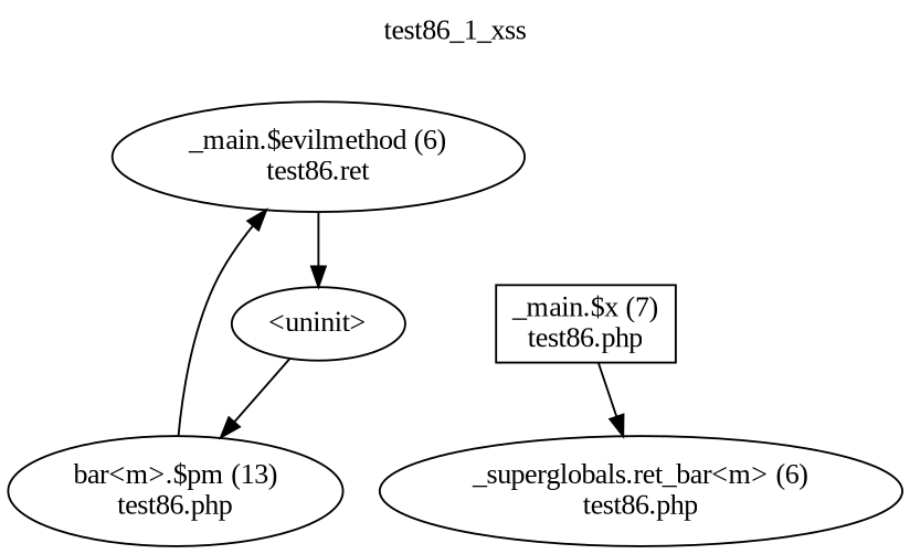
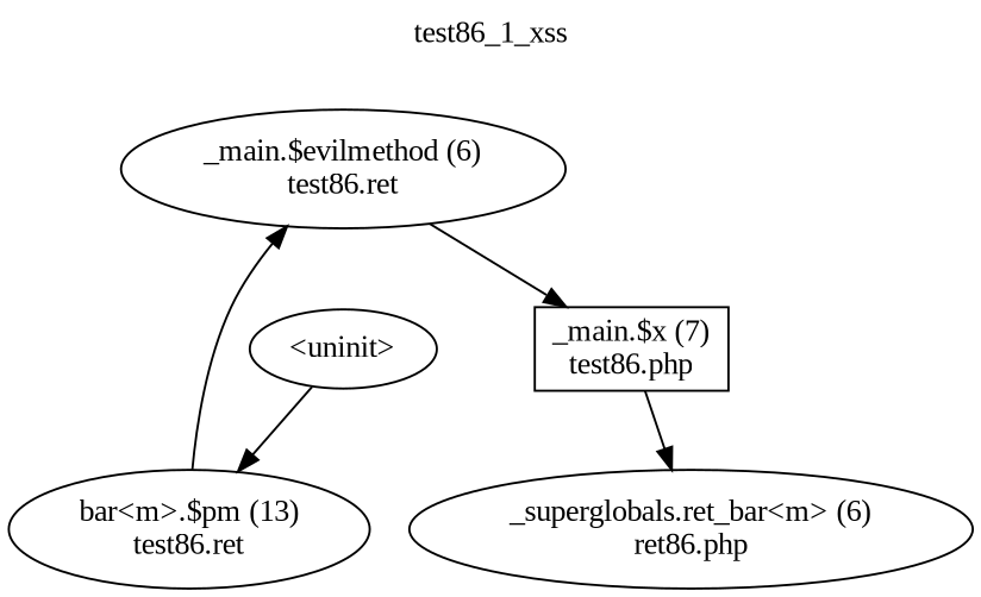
  digraph {
    fontname="Liberation Serif"
    label=test86_1_xss
    labelloc=t
    node [fontname="Liberation Serif" shape=ellipse]
    edge [fontname="Liberation Serif"]
    n1 [label="_main.$x (7)\ntest86.php" shape=box]
-   n2 [label="_superglobals.ret_bar<m> (6)\ntest86.php"]
-   n3 [label="bar<m>.$pm (13)\ntest86.php"]
+   n2 [label="_superglobals.ret_bar<m> (6)\nret86.php"]
+   n3 [label="bar<m>.$pm (13)\ntest86.ret"]
    n4 [label="_main.$evilmethod (6)\ntest86.ret"]
    n5 [label="<uninit>"]
    n1 -> n2
    n3 -> n4
-   n4 -> n5
+   n4 -> n1
    n5 -> n3
  }
